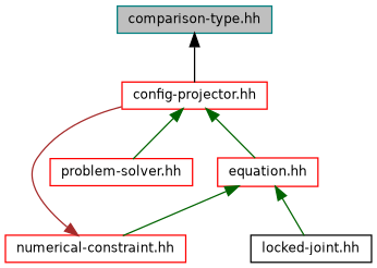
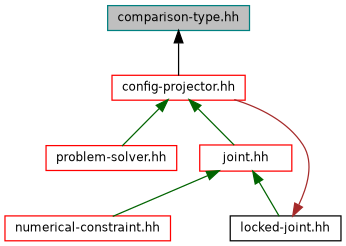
  digraph {
    node [color=red fillcolor=white fontname=Helvetica fontsize=10 shape=record style=filled]
    edge [color=darkgreen dir=back fontname=Helvetica fontsize=10 labelfontname=Helvetica labelfontsize=10 style=solid]
    n1 [color=teal fillcolor=grey75 fontcolor=black height=0.2 label="comparison-type.hh" width=0.4]
    n2 [height=0.2 label="config-projector.hh" width=0.4]
-   n3 [height=0.2 label="equation.hh" width=0.4]
+   n3 [height=0.2 label="joint.hh" width=0.4]
    n4 [height=0.2 label="problem-solver.hh" width=0.4]
    n5 [height=0.2 label="numerical-constraint.hh" width=0.4]
    n6 [color=black height=0.2 label="locked-joint.hh" width=0.4]
    n1 -> n2 [color=black]
    n2 -> n3
    n2 -> n4
    n3 -> n5
    n3 -> n6
-   n5 -> n2 [color=brown]
+   n6 -> n2 [color=brown]
  }
